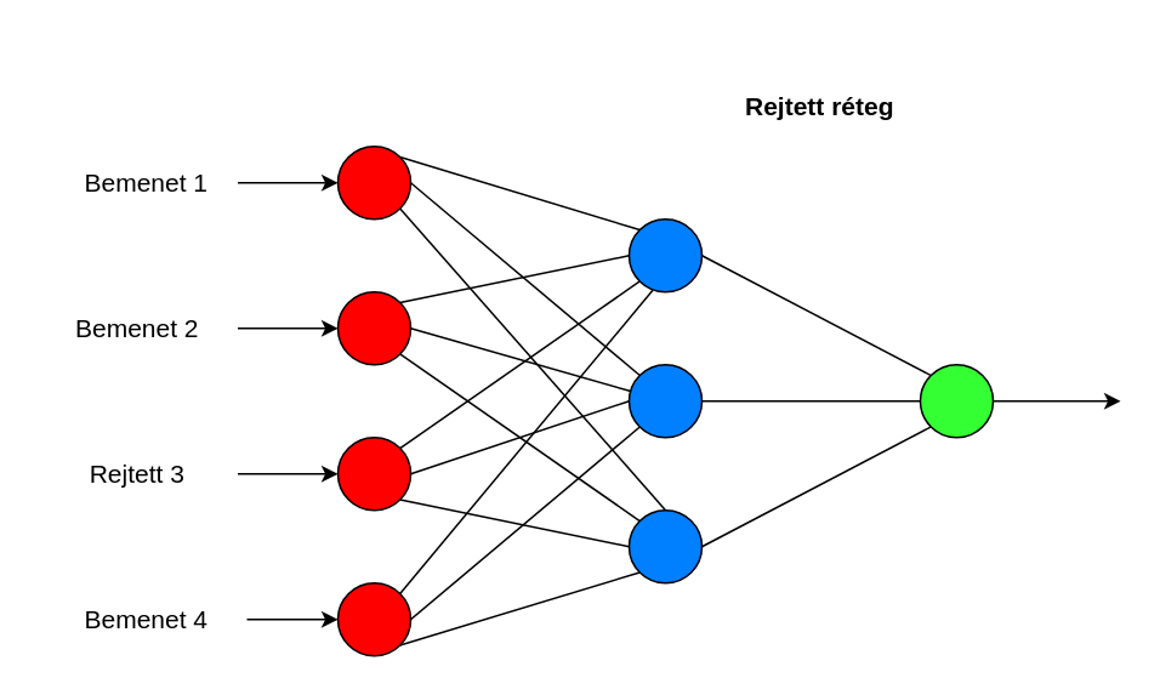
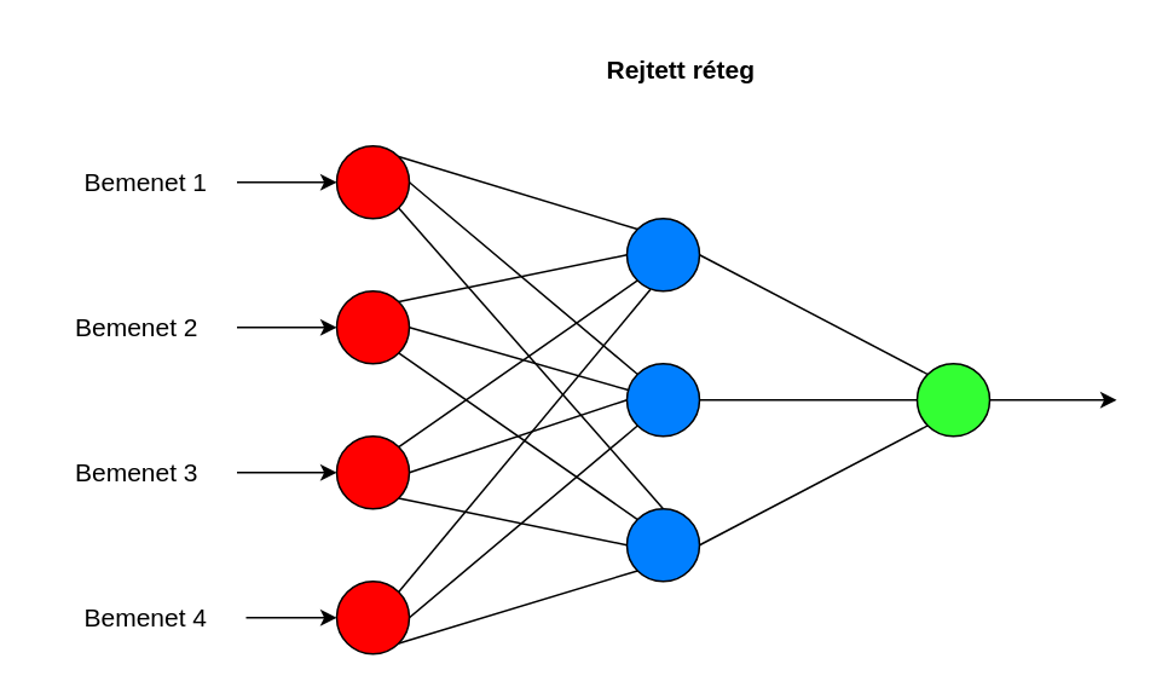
  <mxCell id="0" />
  <mxCell id="1" parent="0" />
  <mxCell id="2" value="" style="ellipse;whiteSpace=wrap;html=1;aspect=fixed;fillColor=#007FFF;" vertex="1" parent="1"><mxGeometry x="345" y="200" width="40" height="40" as="geometry" /></mxCell>
  <mxCell id="3" value="" style="ellipse;whiteSpace=wrap;html=1;aspect=fixed;fillColor=#007FFF;" vertex="1" parent="1"><mxGeometry x="345" y="280" width="40" height="40" as="geometry" /></mxCell>
  <mxCell id="4" value="" style="ellipse;whiteSpace=wrap;html=1;aspect=fixed;fillColor=#33FF33;" vertex="1" parent="1"><mxGeometry x="505" y="200" width="40" height="40" as="geometry" /></mxCell>
  <mxCell id="5" value="" style="ellipse;whiteSpace=wrap;html=1;aspect=fixed;fillColor=#007FFF;" vertex="1" parent="1"><mxGeometry x="345" y="120" width="40" height="40" as="geometry" /></mxCell>
  <mxCell id="6" value="" style="ellipse;whiteSpace=wrap;html=1;aspect=fixed;fillColor=#FF0000;" vertex="1" parent="1"><mxGeometry x="185" y="320" width="40" height="40" as="geometry" /></mxCell>
  <mxCell id="7" value="" style="ellipse;whiteSpace=wrap;html=1;aspect=fixed;fillColor=#FF0000;" vertex="1" parent="1"><mxGeometry x="185" y="240" width="40" height="40" as="geometry" /></mxCell>
  <mxCell id="8" value="" style="ellipse;whiteSpace=wrap;html=1;aspect=fixed;fillColor=#FF0000;" vertex="1" parent="1"><mxGeometry x="185" y="160" width="40" height="40" as="geometry" /></mxCell>
  <mxCell id="9" value="" style="ellipse;whiteSpace=wrap;html=1;aspect=fixed;fillColor=#FF0000;" vertex="1" parent="1"><mxGeometry x="185" y="80" width="40" height="40" as="geometry" /></mxCell>
- <mxCell id="10" value="&lt;b&gt;&lt;font style=&quot;font-size: 14px&quot;&gt;Rejtett réteg&lt;/font&gt;&lt;/b&gt;" style="text;html=1;strokeColor=none;fillColor=none;align=center;verticalAlign=middle;whiteSpace=wrap;rounded=0;" vertex="1" parent="1"><mxGeometry x="400" y="40" width="100" height="35" as="geometry" /></mxCell>
+ <mxCell id="10" value="&lt;b&gt;&lt;font style=&quot;font-size: 14px&quot;&gt;Rejtett réteg&lt;/font&gt;&lt;/b&gt;" style="text;html=1;strokeColor=none;fillColor=none;align=center;verticalAlign=middle;whiteSpace=wrap;rounded=0;" vertex="1" parent="1"><mxGeometry x="325" y="20" width="100" height="35" as="geometry" /></mxCell>
  <mxCell id="11" value="&lt;font style=&quot;font-size: 14px&quot;&gt;Bemenet 1&lt;br&gt;&lt;/font&gt;" style="text;html=1;strokeColor=none;fillColor=none;align=center;verticalAlign=middle;whiteSpace=wrap;rounded=0;" vertex="1" parent="1"><mxGeometry x="30" y="87.5" width="100" height="25" as="geometry" /></mxCell>
  <mxCell id="12" value="&lt;font style=&quot;font-size: 14px&quot;&gt;Bemenet 4&lt;br&gt;&lt;/font&gt;" style="text;html=1;strokeColor=none;fillColor=none;align=center;verticalAlign=middle;whiteSpace=wrap;rounded=0;" vertex="1" parent="1"><mxGeometry x="25" y="325" width="110" height="30" as="geometry" /></mxCell>
- <mxCell id="13" value="&lt;font style=&quot;font-size: 14px&quot;&gt;Rejtett 3&lt;br&gt;&lt;/font&gt;" style="text;html=1;strokeColor=none;fillColor=none;align=center;verticalAlign=middle;whiteSpace=wrap;rounded=0;" vertex="1" parent="1"><mxGeometry x="20" y="245" width="110" height="30" as="geometry" /></mxCell>
+ <mxCell id="13" value="&lt;font style=&quot;font-size: 14px&quot;&gt;Bemenet 3&lt;br&gt;&lt;/font&gt;" style="text;html=1;strokeColor=none;fillColor=none;align=center;verticalAlign=middle;whiteSpace=wrap;rounded=0;" vertex="1" parent="1"><mxGeometry x="20" y="245" width="110" height="30" as="geometry" /></mxCell>
  <mxCell id="14" value="&lt;font style=&quot;font-size: 14px&quot;&gt;Bemenet 2&lt;br&gt;&lt;/font&gt;" style="text;html=1;strokeColor=none;fillColor=none;align=center;verticalAlign=middle;whiteSpace=wrap;rounded=0;" vertex="1" parent="1"><mxGeometry x="20" y="165" width="110" height="30" as="geometry" /></mxCell>
  <mxCell id="15" value="" style="endArrow=none;html=1;exitX=1;exitY=0;exitDx=0;exitDy=0;entryX=0;entryY=0;entryDx=0;entryDy=0;" edge="1" parent="1" source="9" target="5"><mxGeometry width="50" height="50" relative="1" as="geometry"><mxPoint x="375" y="230" as="sourcePoint" /><mxPoint x="425" y="180" as="targetPoint" /></mxGeometry></mxCell>
  <mxCell id="16" value="" style="endArrow=none;html=1;exitX=1;exitY=0.5;exitDx=0;exitDy=0;entryX=0;entryY=0;entryDx=0;entryDy=0;" edge="1" parent="1" source="9" target="2"><mxGeometry width="50" height="50" relative="1" as="geometry"><mxPoint x="375" y="230" as="sourcePoint" /><mxPoint x="425" y="180" as="targetPoint" /></mxGeometry></mxCell>
  <mxCell id="17" value="" style="endArrow=none;html=1;exitX=1;exitY=1;exitDx=0;exitDy=0;entryX=0.5;entryY=0;entryDx=0;entryDy=0;" edge="1" parent="1" source="9" target="3"><mxGeometry width="50" height="50" relative="1" as="geometry"><mxPoint x="375" y="230" as="sourcePoint" /><mxPoint x="425" y="180" as="targetPoint" /></mxGeometry></mxCell>
  <mxCell id="18" value="" style="endArrow=none;html=1;exitX=1;exitY=0;exitDx=0;exitDy=0;entryX=0;entryY=0.5;entryDx=0;entryDy=0;" edge="1" parent="1" source="8" target="5"><mxGeometry width="50" height="50" relative="1" as="geometry"><mxPoint x="375" y="230" as="sourcePoint" /><mxPoint x="425" y="180" as="targetPoint" /></mxGeometry></mxCell>
  <mxCell id="19" value="" style="endArrow=none;html=1;exitX=1;exitY=0;exitDx=0;exitDy=0;entryX=0;entryY=1;entryDx=0;entryDy=0;" edge="1" parent="1" source="7" target="5"><mxGeometry width="50" height="50" relative="1" as="geometry"><mxPoint x="375" y="230" as="sourcePoint" /><mxPoint x="425" y="180" as="targetPoint" /></mxGeometry></mxCell>
  <mxCell id="20" value="" style="endArrow=none;html=1;exitX=1;exitY=0;exitDx=0;exitDy=0;entryX=0.325;entryY=0.975;entryDx=0;entryDy=0;entryPerimeter=0;" edge="1" parent="1" source="6" target="5"><mxGeometry width="50" height="50" relative="1" as="geometry"><mxPoint x="375" y="230" as="sourcePoint" /><mxPoint x="425" y="180" as="targetPoint" /></mxGeometry></mxCell>
  <mxCell id="21" value="" style="endArrow=none;html=1;exitX=1;exitY=0.5;exitDx=0;exitDy=0;entryX=0;entryY=0.5;entryDx=0;entryDy=0;" edge="1" parent="1" source="7" target="2"><mxGeometry width="50" height="50" relative="1" as="geometry"><mxPoint x="375" y="230" as="sourcePoint" /><mxPoint x="425" y="180" as="targetPoint" /></mxGeometry></mxCell>
  <mxCell id="22" value="" style="endArrow=none;html=1;exitX=1;exitY=1;exitDx=0;exitDy=0;entryX=0;entryY=0.5;entryDx=0;entryDy=0;" edge="1" parent="1" source="7" target="3"><mxGeometry width="50" height="50" relative="1" as="geometry"><mxPoint x="375" y="230" as="sourcePoint" /><mxPoint x="425" y="180" as="targetPoint" /></mxGeometry></mxCell>
  <mxCell id="23" value="" style="endArrow=none;html=1;exitX=1;exitY=0.5;exitDx=0;exitDy=0;entryX=0;entryY=1;entryDx=0;entryDy=0;" edge="1" parent="1" source="6" target="2"><mxGeometry width="50" height="50" relative="1" as="geometry"><mxPoint x="375" y="230" as="sourcePoint" /><mxPoint x="425" y="180" as="targetPoint" /></mxGeometry></mxCell>
  <mxCell id="24" value="" style="endArrow=none;html=1;exitX=1;exitY=1;exitDx=0;exitDy=0;entryX=0;entryY=1;entryDx=0;entryDy=0;" edge="1" parent="1" source="6" target="3"><mxGeometry width="50" height="50" relative="1" as="geometry"><mxPoint x="375" y="230" as="sourcePoint" /><mxPoint x="425" y="180" as="targetPoint" /></mxGeometry></mxCell>
  <mxCell id="25" value="" style="endArrow=none;html=1;exitX=1;exitY=1;exitDx=0;exitDy=0;entryX=0;entryY=0;entryDx=0;entryDy=0;" edge="1" parent="1" source="8" target="3"><mxGeometry width="50" height="50" relative="1" as="geometry"><mxPoint x="375" y="230" as="sourcePoint" /><mxPoint x="425" y="180" as="targetPoint" /></mxGeometry></mxCell>
  <mxCell id="26" value="" style="endArrow=none;html=1;exitX=1;exitY=0.5;exitDx=0;exitDy=0;" edge="1" parent="1" source="8" target="2"><mxGeometry width="50" height="50" relative="1" as="geometry"><mxPoint x="375" y="230" as="sourcePoint" /><mxPoint x="425" y="180" as="targetPoint" /></mxGeometry></mxCell>
  <mxCell id="27" value="" style="endArrow=none;html=1;exitX=1;exitY=0.5;exitDx=0;exitDy=0;entryX=0;entryY=0;entryDx=0;entryDy=0;" edge="1" parent="1" source="5" target="4"><mxGeometry width="50" height="50" relative="1" as="geometry"><mxPoint x="375" y="230" as="sourcePoint" /><mxPoint x="425" y="180" as="targetPoint" /></mxGeometry></mxCell>
  <mxCell id="28" value="" style="endArrow=none;html=1;exitX=1;exitY=0.5;exitDx=0;exitDy=0;entryX=0;entryY=1;entryDx=0;entryDy=0;" edge="1" parent="1" source="3" target="4"><mxGeometry width="50" height="50" relative="1" as="geometry"><mxPoint x="375" y="230" as="sourcePoint" /><mxPoint x="425" y="180" as="targetPoint" /></mxGeometry></mxCell>
  <mxCell id="29" value="" style="endArrow=none;html=1;exitX=1;exitY=0.5;exitDx=0;exitDy=0;" edge="1" parent="1" source="2" target="4"><mxGeometry width="50" height="50" relative="1" as="geometry"><mxPoint x="375" y="230" as="sourcePoint" /><mxPoint x="425" y="180" as="targetPoint" /></mxGeometry></mxCell>
  <mxCell id="30" value="" style="endArrow=classic;html=1;exitX=1;exitY=0.5;exitDx=0;exitDy=0;" edge="1" parent="1" source="4"><mxGeometry width="50" height="50" relative="1" as="geometry"><mxPoint x="375" y="230" as="sourcePoint" /><mxPoint x="615" y="220" as="targetPoint" /></mxGeometry></mxCell>
  <mxCell id="31" value="" style="endArrow=classic;html=1;entryX=0;entryY=0.5;entryDx=0;entryDy=0;" edge="1" parent="1" source="11" target="9"><mxGeometry width="50" height="50" relative="1" as="geometry"><mxPoint x="375" y="230" as="sourcePoint" /><mxPoint x="425" y="180" as="targetPoint" /></mxGeometry></mxCell>
  <mxCell id="32" value="" style="endArrow=classic;html=1;exitX=1;exitY=0.5;exitDx=0;exitDy=0;entryX=0;entryY=0.5;entryDx=0;entryDy=0;" edge="1" parent="1" source="14" target="8"><mxGeometry width="50" height="50" relative="1" as="geometry"><mxPoint x="375" y="230" as="sourcePoint" /><mxPoint x="425" y="180" as="targetPoint" /></mxGeometry></mxCell>
  <mxCell id="33" value="" style="endArrow=classic;html=1;exitX=1;exitY=0.5;exitDx=0;exitDy=0;entryX=0;entryY=0.5;entryDx=0;entryDy=0;" edge="1" parent="1" source="13" target="7"><mxGeometry width="50" height="50" relative="1" as="geometry"><mxPoint x="375" y="230" as="sourcePoint" /><mxPoint x="425" y="180" as="targetPoint" /></mxGeometry></mxCell>
  <mxCell id="34" value="" style="endArrow=classic;html=1;exitX=1;exitY=0.5;exitDx=0;exitDy=0;entryX=0;entryY=0.5;entryDx=0;entryDy=0;" edge="1" parent="1" source="12" target="6"><mxGeometry width="50" height="50" relative="1" as="geometry"><mxPoint x="375" y="230" as="sourcePoint" /><mxPoint x="425" y="180" as="targetPoint" /></mxGeometry></mxCell>
